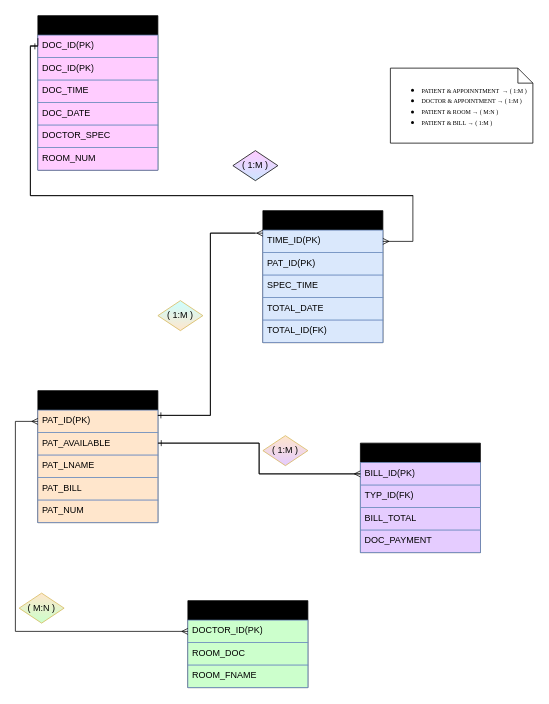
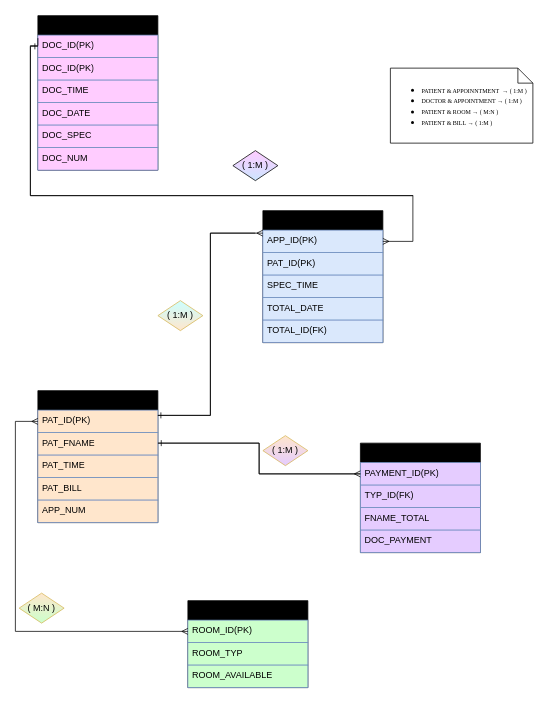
  <mxCell id="0" />
  <mxCell id="1" parent="0" />
- <mxCell id="2" value="BILL" style="swimlane;fontStyle=0;childLayout=stackLayout;horizontal=1;startSize=26;horizontalStack=0;resizeParent=1;resizeParentMax=0;resizeLast=0;collapsible=1;marginBottom=0;align=center;fontSize=14;fillStyle=solid;fillColor=#FF54E2;gradientColor=light-dark(#de98f1, #ededed);swimlaneFillColor=#FF99FF;rounded=0;swimlaneLine=1;glass=0;" vertex="1" parent="1"><mxGeometry x="50" y="20" width="160" height="206" as="geometry" /></mxCell>
+ <mxCell id="2" value="DOCTOR" style="swimlane;fontStyle=0;childLayout=stackLayout;horizontal=1;startSize=26;horizontalStack=0;resizeParent=1;resizeParentMax=0;resizeLast=0;collapsible=1;marginBottom=0;align=center;fontSize=14;fillStyle=solid;fillColor=#FF54E2;gradientColor=light-dark(#de98f1, #ededed);swimlaneFillColor=#FF99FF;rounded=0;swimlaneLine=1;glass=0;" vertex="1" parent="1"><mxGeometry x="50" y="20" width="160" height="206" as="geometry" /></mxCell>
  <mxCell id="3" value="DOC_ID(PK)" style="text;strokeColor=#6c8ebf;fillColor=#FFCCFF;spacingLeft=4;spacingRight=4;overflow=hidden;rotatable=0;points=[[0,0.5],[1,0.5]];portConstraint=eastwest;fontSize=12;whiteSpace=wrap;html=1;" vertex="1" parent="2"><mxGeometry y="26" width="160" height="30" as="geometry" /></mxCell>
  <mxCell id="4" value="DOC_ID(PK)" style="text;strokeColor=#6c8ebf;fillColor=#FFCCFF;spacingLeft=4;spacingRight=4;overflow=hidden;rotatable=0;points=[[0,0.5],[1,0.5]];portConstraint=eastwest;fontSize=12;whiteSpace=wrap;html=1;" vertex="1" parent="2"><mxGeometry y="56" width="160" height="30" as="geometry" /></mxCell>
  <mxCell id="5" value="DOC_TIME" style="text;strokeColor=#6c8ebf;fillColor=#FFCCFF;spacingLeft=4;spacingRight=4;overflow=hidden;rotatable=0;points=[[0,0.5],[1,0.5]];portConstraint=eastwest;fontSize=12;whiteSpace=wrap;html=1;" vertex="1" parent="2"><mxGeometry y="86" width="160" height="30" as="geometry" /></mxCell>
  <mxCell id="6" value="DOC_DATE" style="text;strokeColor=#6c8ebf;fillColor=#FFCCFF;spacingLeft=4;spacingRight=4;overflow=hidden;rotatable=0;points=[[0,0.5],[1,0.5]];portConstraint=eastwest;fontSize=12;whiteSpace=wrap;html=1;" vertex="1" parent="2"><mxGeometry y="116" width="160" height="30" as="geometry" /></mxCell>
- <mxCell id="7" value="DOCTOR_SPEC" style="text;strokeColor=#6c8ebf;fillColor=#FFCCFF;spacingLeft=4;spacingRight=4;overflow=hidden;rotatable=0;points=[[0,0.5],[1,0.5]];portConstraint=eastwest;fontSize=12;whiteSpace=wrap;html=1;" vertex="1" parent="2"><mxGeometry y="146" width="160" height="30" as="geometry" /></mxCell>
- <mxCell id="8" value="ROOM_NUM" style="text;strokeColor=#6c8ebf;fillColor=#FFCCFF;spacingLeft=4;spacingRight=4;overflow=hidden;rotatable=0;points=[[0,0.5],[1,0.5]];portConstraint=eastwest;fontSize=12;whiteSpace=wrap;html=1;" vertex="1" parent="2"><mxGeometry y="176" width="160" height="30" as="geometry" /></mxCell>
- <mxCell id="9" value="APPOINTMENT" style="swimlane;fontStyle=0;childLayout=stackLayout;horizontal=1;startSize=26;horizontalStack=0;resizeParent=1;resizeParentMax=0;resizeLast=0;collapsible=1;marginBottom=0;align=center;fontSize=14;fillStyle=solid;fillColor=#3B69FF;gradientColor=light-dark(#c9dafd, #ededed);swimlaneFillColor=#FF99FF;rounded=0;swimlaneLine=1;glass=0;" vertex="1" parent="1"><mxGeometry x="350" y="280" width="160" height="176" as="geometry" /></mxCell>
- <mxCell id="10" value="TIME_&lt;span style=&quot;background-color: transparent; color: light-dark(rgb(0, 0, 0), rgb(255, 255, 255));&quot;&gt;ID(PK)&lt;/span&gt;" style="text;strokeColor=#6c8ebf;fillColor=#dae8fc;spacingLeft=4;spacingRight=4;overflow=hidden;rotatable=0;points=[[0,0.5],[1,0.5]];portConstraint=eastwest;fontSize=12;whiteSpace=wrap;html=1;" vertex="1" parent="9"><mxGeometry y="26" width="160" height="30" as="geometry" /></mxCell>
+ <mxCell id="7" value="DOC_SPEC" style="text;strokeColor=#6c8ebf;fillColor=#FFCCFF;spacingLeft=4;spacingRight=4;overflow=hidden;rotatable=0;points=[[0,0.5],[1,0.5]];portConstraint=eastwest;fontSize=12;whiteSpace=wrap;html=1;" vertex="1" parent="2"><mxGeometry y="146" width="160" height="30" as="geometry" /></mxCell>
+ <mxCell id="8" value="DOC_NUM" style="text;strokeColor=#6c8ebf;fillColor=#FFCCFF;spacingLeft=4;spacingRight=4;overflow=hidden;rotatable=0;points=[[0,0.5],[1,0.5]];portConstraint=eastwest;fontSize=12;whiteSpace=wrap;html=1;" vertex="1" parent="2"><mxGeometry y="176" width="160" height="30" as="geometry" /></mxCell>
+ <mxCell id="9" value="PAYMENT" style="swimlane;fontStyle=0;childLayout=stackLayout;horizontal=1;startSize=26;horizontalStack=0;resizeParent=1;resizeParentMax=0;resizeLast=0;collapsible=1;marginBottom=0;align=center;fontSize=14;fillStyle=solid;fillColor=#3B69FF;gradientColor=light-dark(#c9dafd, #ededed);swimlaneFillColor=#FF99FF;rounded=0;swimlaneLine=1;glass=0;" vertex="1" parent="1"><mxGeometry x="350" y="280" width="160" height="176" as="geometry" /></mxCell>
+ <mxCell id="10" value="APP_&lt;span style=&quot;background-color: transparent; color: light-dark(rgb(0, 0, 0), rgb(255, 255, 255));&quot;&gt;ID(PK)&lt;/span&gt;" style="text;strokeColor=#6c8ebf;fillColor=#dae8fc;spacingLeft=4;spacingRight=4;overflow=hidden;rotatable=0;points=[[0,0.5],[1,0.5]];portConstraint=eastwest;fontSize=12;whiteSpace=wrap;html=1;" vertex="1" parent="9"><mxGeometry y="26" width="160" height="30" as="geometry" /></mxCell>
  <mxCell id="11" value="PAT_ID(PK)" style="text;strokeColor=#6c8ebf;fillColor=#dae8fc;spacingLeft=4;spacingRight=4;overflow=hidden;rotatable=0;points=[[0,0.5],[1,0.5]];portConstraint=eastwest;fontSize=12;whiteSpace=wrap;html=1;" vertex="1" parent="9"><mxGeometry y="56" width="160" height="30" as="geometry" /></mxCell>
  <mxCell id="12" value="SPEC_TIME" style="text;strokeColor=#6c8ebf;fillColor=#dae8fc;spacingLeft=4;spacingRight=4;overflow=hidden;rotatable=0;points=[[0,0.5],[1,0.5]];portConstraint=eastwest;fontSize=12;whiteSpace=wrap;html=1;" vertex="1" parent="9"><mxGeometry y="86" width="160" height="30" as="geometry" /></mxCell>
  <mxCell id="13" value="TOTAL_DATE" style="text;strokeColor=#6c8ebf;fillColor=#dae8fc;spacingLeft=4;spacingRight=4;overflow=hidden;rotatable=0;points=[[0,0.5],[1,0.5]];portConstraint=eastwest;fontSize=12;whiteSpace=wrap;html=1;align=left;" vertex="1" parent="9"><mxGeometry y="116" width="160" height="30" as="geometry" /></mxCell>
  <mxCell id="14" value="TOTAL_ID(FK)" style="text;strokeColor=#6c8ebf;fillColor=#dae8fc;spacingLeft=4;spacingRight=4;overflow=hidden;rotatable=0;points=[[0,0.5],[1,0.5]];portConstraint=eastwest;fontSize=12;whiteSpace=wrap;html=1;" vertex="1" parent="9"><mxGeometry y="146" width="160" height="30" as="geometry" /></mxCell>
- <mxCell id="15" value="PATIENT" style="swimlane;fontStyle=0;childLayout=stackLayout;horizontal=1;startSize=26;horizontalStack=0;resizeParent=1;resizeParentMax=0;resizeLast=0;collapsible=1;marginBottom=0;align=center;fontSize=14;fillStyle=solid;fillColor=#FF8000;gradientColor=light-dark(#f3c0aa, #ededed);swimlaneFillColor=#FF99FF;rounded=0;swimlaneLine=1;glass=0;" vertex="1" parent="1"><mxGeometry x="50" y="520" width="160" height="176" as="geometry" /></mxCell>
+ <mxCell id="15" value="TYP" style="swimlane;fontStyle=0;childLayout=stackLayout;horizontal=1;startSize=26;horizontalStack=0;resizeParent=1;resizeParentMax=0;resizeLast=0;collapsible=1;marginBottom=0;align=center;fontSize=14;fillStyle=solid;fillColor=#FF8000;gradientColor=light-dark(#f3c0aa, #ededed);swimlaneFillColor=#FF99FF;rounded=0;swimlaneLine=1;glass=0;" vertex="1" parent="1"><mxGeometry x="50" y="520" width="160" height="176" as="geometry" /></mxCell>
  <mxCell id="16" value="PAT_ID(PK)" style="text;strokeColor=#6c8ebf;fillColor=#FFE6CC;spacingLeft=4;spacingRight=4;overflow=hidden;rotatable=0;points=[[0,0.5],[1,0.5]];portConstraint=eastwest;fontSize=12;whiteSpace=wrap;html=1;" vertex="1" parent="15"><mxGeometry y="26" width="160" height="30" as="geometry" /></mxCell>
- <mxCell id="17" value="PAT_AVAILABLE" style="text;strokeColor=#6c8ebf;fillColor=#FFE6CC;spacingLeft=4;spacingRight=4;overflow=hidden;rotatable=0;points=[[0,0.5],[1,0.5]];portConstraint=eastwest;fontSize=12;whiteSpace=wrap;html=1;" vertex="1" parent="15"><mxGeometry y="56" width="160" height="30" as="geometry" /></mxCell>
- <mxCell id="18" value="PAT_LNAME" style="text;strokeColor=#6c8ebf;fillColor=#FFE6CC;spacingLeft=4;spacingRight=4;overflow=hidden;rotatable=0;points=[[0,0.5],[1,0.5]];portConstraint=eastwest;fontSize=12;whiteSpace=wrap;html=1;" vertex="1" parent="15"><mxGeometry y="86" width="160" height="30" as="geometry" /></mxCell>
+ <mxCell id="17" value="PAT_FNAME" style="text;strokeColor=#6c8ebf;fillColor=#FFE6CC;spacingLeft=4;spacingRight=4;overflow=hidden;rotatable=0;points=[[0,0.5],[1,0.5]];portConstraint=eastwest;fontSize=12;whiteSpace=wrap;html=1;" vertex="1" parent="15"><mxGeometry y="56" width="160" height="30" as="geometry" /></mxCell>
+ <mxCell id="18" value="PAT_TIME" style="text;strokeColor=#6c8ebf;fillColor=#FFE6CC;spacingLeft=4;spacingRight=4;overflow=hidden;rotatable=0;points=[[0,0.5],[1,0.5]];portConstraint=eastwest;fontSize=12;whiteSpace=wrap;html=1;" vertex="1" parent="15"><mxGeometry y="86" width="160" height="30" as="geometry" /></mxCell>
  <mxCell id="19" value="PAT_BILL" style="text;strokeColor=#6c8ebf;fillColor=#FFE6CC;spacingLeft=4;spacingRight=4;overflow=hidden;rotatable=0;points=[[0,0.5],[1,0.5]];portConstraint=eastwest;fontSize=12;whiteSpace=wrap;html=1;" vertex="1" parent="15"><mxGeometry y="116" width="160" height="30" as="geometry" /></mxCell>
- <mxCell id="20" value="PAT_NUM" style="text;strokeColor=#6c8ebf;fillColor=#FFE6CC;spacingLeft=4;spacingRight=4;overflow=hidden;rotatable=0;points=[[0,0.5],[1,0.5]];portConstraint=eastwest;fontSize=12;whiteSpace=wrap;html=1;" vertex="1" parent="15"><mxGeometry y="146" width="160" height="30" as="geometry" /></mxCell>
- <mxCell id="21" value="PAT" style="swimlane;fontStyle=0;childLayout=stackLayout;horizontal=1;startSize=26;horizontalStack=0;resizeParent=1;resizeParentMax=0;resizeLast=0;collapsible=1;marginBottom=0;align=center;fontSize=14;fillStyle=solid;fillColor=#009900;gradientColor=light-dark(#99FF99,#EDEDED);swimlaneFillColor=#FF99FF;rounded=0;swimlaneLine=1;glass=0;" vertex="1" parent="1"><mxGeometry x="250" y="800" width="160" height="116" as="geometry" /></mxCell>
- <mxCell id="22" value="DOCTOR_ID(PK)" style="text;strokeColor=#6c8ebf;fillColor=#CCFFCC;spacingLeft=4;spacingRight=4;overflow=hidden;rotatable=0;points=[[0,0.5],[1,0.5]];portConstraint=eastwest;fontSize=12;whiteSpace=wrap;html=1;" vertex="1" parent="21"><mxGeometry y="26" width="160" height="30" as="geometry" /></mxCell>
- <mxCell id="23" value="ROOM_DOC" style="text;strokeColor=#6c8ebf;fillColor=#CCFFCC;spacingLeft=4;spacingRight=4;overflow=hidden;rotatable=0;points=[[0,0.5],[1,0.5]];portConstraint=eastwest;fontSize=12;whiteSpace=wrap;html=1;" vertex="1" parent="21"><mxGeometry y="56" width="160" height="30" as="geometry" /></mxCell>
- <mxCell id="24" value="ROOM_FNAME" style="text;strokeColor=#6c8ebf;fillColor=#CCFFCC;spacingLeft=4;spacingRight=4;overflow=hidden;rotatable=0;points=[[0,0.5],[1,0.5]];portConstraint=eastwest;fontSize=12;whiteSpace=wrap;html=1;" vertex="1" parent="21"><mxGeometry y="86" width="160" height="30" as="geometry" /></mxCell>
+ <mxCell id="20" value="APP_NUM" style="text;strokeColor=#6c8ebf;fillColor=#FFE6CC;spacingLeft=4;spacingRight=4;overflow=hidden;rotatable=0;points=[[0,0.5],[1,0.5]];portConstraint=eastwest;fontSize=12;whiteSpace=wrap;html=1;" vertex="1" parent="15"><mxGeometry y="146" width="160" height="30" as="geometry" /></mxCell>
+ <mxCell id="21" value="ROOM" style="swimlane;fontStyle=0;childLayout=stackLayout;horizontal=1;startSize=26;horizontalStack=0;resizeParent=1;resizeParentMax=0;resizeLast=0;collapsible=1;marginBottom=0;align=center;fontSize=14;fillStyle=solid;fillColor=#009900;gradientColor=light-dark(#99FF99,#EDEDED);swimlaneFillColor=#FF99FF;rounded=0;swimlaneLine=1;glass=0;" vertex="1" parent="1"><mxGeometry x="250" y="800" width="160" height="116" as="geometry" /></mxCell>
+ <mxCell id="22" value="ROOM_ID(PK)" style="text;strokeColor=#6c8ebf;fillColor=#CCFFCC;spacingLeft=4;spacingRight=4;overflow=hidden;rotatable=0;points=[[0,0.5],[1,0.5]];portConstraint=eastwest;fontSize=12;whiteSpace=wrap;html=1;" vertex="1" parent="21"><mxGeometry y="26" width="160" height="30" as="geometry" /></mxCell>
+ <mxCell id="23" value="ROOM_TYP" style="text;strokeColor=#6c8ebf;fillColor=#CCFFCC;spacingLeft=4;spacingRight=4;overflow=hidden;rotatable=0;points=[[0,0.5],[1,0.5]];portConstraint=eastwest;fontSize=12;whiteSpace=wrap;html=1;" vertex="1" parent="21"><mxGeometry y="56" width="160" height="30" as="geometry" /></mxCell>
+ <mxCell id="24" value="ROOM_AVAILABLE" style="text;strokeColor=#6c8ebf;fillColor=#CCFFCC;spacingLeft=4;spacingRight=4;overflow=hidden;rotatable=0;points=[[0,0.5],[1,0.5]];portConstraint=eastwest;fontSize=12;whiteSpace=wrap;html=1;" vertex="1" parent="21"><mxGeometry y="86" width="160" height="30" as="geometry" /></mxCell>
  <mxCell id="25" value="FNAME" style="swimlane;fontStyle=0;childLayout=stackLayout;horizontal=1;startSize=26;horizontalStack=0;resizeParent=1;resizeParentMax=0;resizeLast=0;collapsible=1;marginBottom=0;align=center;fontSize=14;fillStyle=solid;fillColor=#6600CC;gradientColor=light-dark(#CC99FF,#EDEDED);swimlaneFillColor=#FF99FF;rounded=0;swimlaneLine=1;glass=0;" vertex="1" parent="1"><mxGeometry x="480" y="590" width="160" height="146" as="geometry" /></mxCell>
- <mxCell id="26" value="BILL_ID(PK)" style="text;strokeColor=#6c8ebf;fillColor=#E5CCFF;spacingLeft=4;spacingRight=4;overflow=hidden;rotatable=0;points=[[0,0.5],[1,0.5]];portConstraint=eastwest;fontSize=12;whiteSpace=wrap;html=1;" vertex="1" parent="25"><mxGeometry y="26" width="160" height="30" as="geometry" /></mxCell>
+ <mxCell id="26" value="PAYMENT_ID(PK)" style="text;strokeColor=#6c8ebf;fillColor=#E5CCFF;spacingLeft=4;spacingRight=4;overflow=hidden;rotatable=0;points=[[0,0.5],[1,0.5]];portConstraint=eastwest;fontSize=12;whiteSpace=wrap;html=1;" vertex="1" parent="25"><mxGeometry y="26" width="160" height="30" as="geometry" /></mxCell>
  <mxCell id="27" value="TYP_ID(FK)" style="text;strokeColor=#6c8ebf;fillColor=#E5CCFF;spacingLeft=4;spacingRight=4;overflow=hidden;rotatable=0;points=[[0,0.5],[1,0.5]];portConstraint=eastwest;fontSize=12;whiteSpace=wrap;html=1;" vertex="1" parent="25"><mxGeometry y="56" width="160" height="30" as="geometry" /></mxCell>
- <mxCell id="28" value="BILL_TOTAL" style="text;strokeColor=#6c8ebf;fillColor=#E5CCFF;spacingLeft=4;spacingRight=4;overflow=hidden;rotatable=0;points=[[0,0.5],[1,0.5]];portConstraint=eastwest;fontSize=12;whiteSpace=wrap;html=1;" vertex="1" parent="25"><mxGeometry y="86" width="160" height="30" as="geometry" /></mxCell>
+ <mxCell id="28" value="FNAME_TOTAL" style="text;strokeColor=#6c8ebf;fillColor=#E5CCFF;spacingLeft=4;spacingRight=4;overflow=hidden;rotatable=0;points=[[0,0.5],[1,0.5]];portConstraint=eastwest;fontSize=12;whiteSpace=wrap;html=1;" vertex="1" parent="25"><mxGeometry y="86" width="160" height="30" as="geometry" /></mxCell>
  <mxCell id="29" value="DOC_PAYMENT" style="text;strokeColor=#6c8ebf;fillColor=#E5CCFF;spacingLeft=4;spacingRight=4;overflow=hidden;rotatable=0;points=[[0,0.5],[1,0.5]];portConstraint=eastwest;fontSize=12;whiteSpace=wrap;html=1;" vertex="1" parent="25"><mxGeometry y="116" width="160" height="30" as="geometry" /></mxCell>
  <mxCell id="30" value="" style="edgeStyle=orthogonalEdgeStyle;fontSize=12;html=1;endArrow=ERone;endFill=1;rounded=0;entryX=0;entryY=0.5;entryDx=0;entryDy=0;" edge="1" parent="1" target="3"><mxGeometry width="100" height="100" relative="1" as="geometry"><mxPoint x="550.404" y="260" as="sourcePoint" /><mxPoint x="40" y="60" as="targetPoint" /><Array as="points"><mxPoint x="490" y="260" /><mxPoint x="40" y="260" /><mxPoint x="40" y="61" /></Array></mxGeometry></mxCell>
  <mxCell id="31" value="" style="edgeStyle=orthogonalEdgeStyle;fontSize=12;html=1;endArrow=ERmany;rounded=0;exitX=0;exitY=0.5;exitDx=0;exitDy=0;" edge="1" parent="1"><mxGeometry width="100" height="100" relative="1" as="geometry"><mxPoint x="50" y="50" as="sourcePoint" /><mxPoint x="510" y="321" as="targetPoint" /><Array as="points"><mxPoint x="50" y="60" /><mxPoint x="40" y="60" /><mxPoint x="40" y="260" /><mxPoint x="550" y="260" /><mxPoint x="550" y="321" /></Array></mxGeometry></mxCell>
  <mxCell id="32" value="" style="edgeStyle=elbowEdgeStyle;fontSize=12;html=1;endArrow=ERmany;rounded=0;entryX=0;entryY=0.5;entryDx=0;entryDy=0;exitX=1;exitY=0.25;exitDx=0;exitDy=0;" edge="1" parent="1"><mxGeometry width="100" height="100" relative="1" as="geometry"><mxPoint x="210" y="553" as="sourcePoint" /><mxPoint x="350" y="310" as="targetPoint" /></mxGeometry></mxCell>
  <mxCell id="33" value="" style="edgeStyle=elbowEdgeStyle;fontSize=12;html=1;endArrow=ERone;endFill=1;rounded=0;entryX=1;entryY=0.5;entryDx=0;entryDy=0;" edge="1" parent="1"><mxGeometry width="100" height="100" relative="1" as="geometry"><mxPoint x="340" y="310" as="sourcePoint" /><mxPoint x="210" y="553" as="targetPoint" /><Array as="points"><mxPoint x="280" y="442" /></Array></mxGeometry></mxCell>
  <mxCell id="34" value="" style="edgeStyle=elbowEdgeStyle;fontSize=12;html=1;endArrow=ERone;endFill=1;rounded=0;entryX=1.003;entryY=0.841;entryDx=0;entryDy=0;entryPerimeter=0;exitX=0;exitY=0.5;exitDx=0;exitDy=0;" edge="1" parent="1" source="26"><mxGeometry width="100" height="100" relative="1" as="geometry"><mxPoint x="480" y="649.77" as="sourcePoint" /><mxPoint x="210.48" y="590" as="targetPoint" /></mxGeometry></mxCell>
  <mxCell id="35" value="" style="edgeStyle=elbowEdgeStyle;fontSize=12;html=1;endArrow=ERmany;rounded=0;entryX=0;entryY=0.5;entryDx=0;entryDy=0;" edge="1" parent="1" target="26"><mxGeometry width="100" height="100" relative="1" as="geometry"><mxPoint x="210" y="590" as="sourcePoint" /><mxPoint x="220" y="440" as="targetPoint" /></mxGeometry></mxCell>
  <mxCell id="36" value="" style="edgeStyle=orthogonalEdgeStyle;fontSize=12;html=1;endArrow=ERmany;startArrow=ERmany;rounded=0;entryX=0;entryY=0.5;entryDx=0;entryDy=0;exitX=0;exitY=0.5;exitDx=0;exitDy=0;" edge="1" parent="1" source="22" target="16"><mxGeometry width="100" height="100" relative="1" as="geometry"><mxPoint x="120" y="720" as="sourcePoint" /><mxPoint x="220" y="620" as="targetPoint" /><Array as="points"><mxPoint x="20" y="841" /><mxPoint x="20" y="561" /></Array></mxGeometry></mxCell>
  <mxCell id="37" value="( 1:M )" style="shape=rhombus;perimeter=rhombusPerimeter;whiteSpace=wrap;html=1;align=center;fillColor=#FFCCFF;gradientColor=#CCE5FF;" vertex="1" parent="1"><mxGeometry x="310" y="200" width="60" height="40" as="geometry" /></mxCell>
  <mxCell id="38" value="( 1:M )" style="shape=rhombus;perimeter=rhombusPerimeter;whiteSpace=wrap;html=1;align=center;fillColor=#CCFFFF;strokeColor=#d6b656;gradientColor=#FFE6CC;" vertex="1" parent="1"><mxGeometry x="210" y="400" width="60" height="40" as="geometry" /></mxCell>
  <mxCell id="39" value="( 1:M )" style="shape=rhombus;perimeter=rhombusPerimeter;whiteSpace=wrap;html=1;align=center;fillColor=#FFE6CC;strokeColor=#d6b656;gradientColor=#E5CCFF;" vertex="1" parent="1"><mxGeometry x="350" y="580" width="60" height="40" as="geometry" /></mxCell>
  <mxCell id="40" value="( M:N )" style="shape=rhombus;perimeter=rhombusPerimeter;whiteSpace=wrap;html=1;align=center;fillColor=#FFE6CC;strokeColor=#d6b656;gradientColor=#CCFFCC;" vertex="1" parent="1"><mxGeometry x="25" y="790" width="60" height="40" as="geometry" /></mxCell>
  <mxCell id="41" value="&lt;ul&gt;&lt;li&gt;&lt;font style=&quot;font-size: 8px;&quot; face=&quot;Times New Roman&quot;&gt;PATIENT &amp;amp; APPOINNTMENT&amp;nbsp;&amp;nbsp;→ ( 1:M )&lt;/font&gt;&lt;br&gt;&lt;/li&gt;&lt;li&gt;&lt;font style=&quot;font-size: 8px;&quot; face=&quot;Times New Roman&quot;&gt;DOCTOR &amp;amp; APPOINTMENT&amp;nbsp;&lt;/font&gt;&lt;font face=&quot;Times New Roman&quot;&gt;&lt;span style=&quot;font-size: 8px;&quot;&gt;→ ( 1:M )&lt;/span&gt;&lt;/font&gt;&lt;/li&gt;&lt;li&gt;&lt;font face=&quot;Times New Roman&quot;&gt;&lt;span style=&quot;font-size: 8px;&quot;&gt;PATIENT &amp;amp; ROOM&amp;nbsp;→ ( M:N )&lt;/span&gt;&lt;/font&gt;&lt;/li&gt;&lt;li&gt;&lt;font face=&quot;Times New Roman&quot;&gt;&lt;span style=&quot;font-size: 8px;&quot;&gt;PATIENT &amp;amp; BILL&amp;nbsp;→ ( 1:M )&lt;/span&gt;&lt;/font&gt;&lt;/li&gt;&lt;/ul&gt;" style="shape=note;size=20;whiteSpace=wrap;html=1;align=left;" vertex="1" parent="1"><mxGeometry x="520" y="90" width="190" height="100" as="geometry" /></mxCell>
